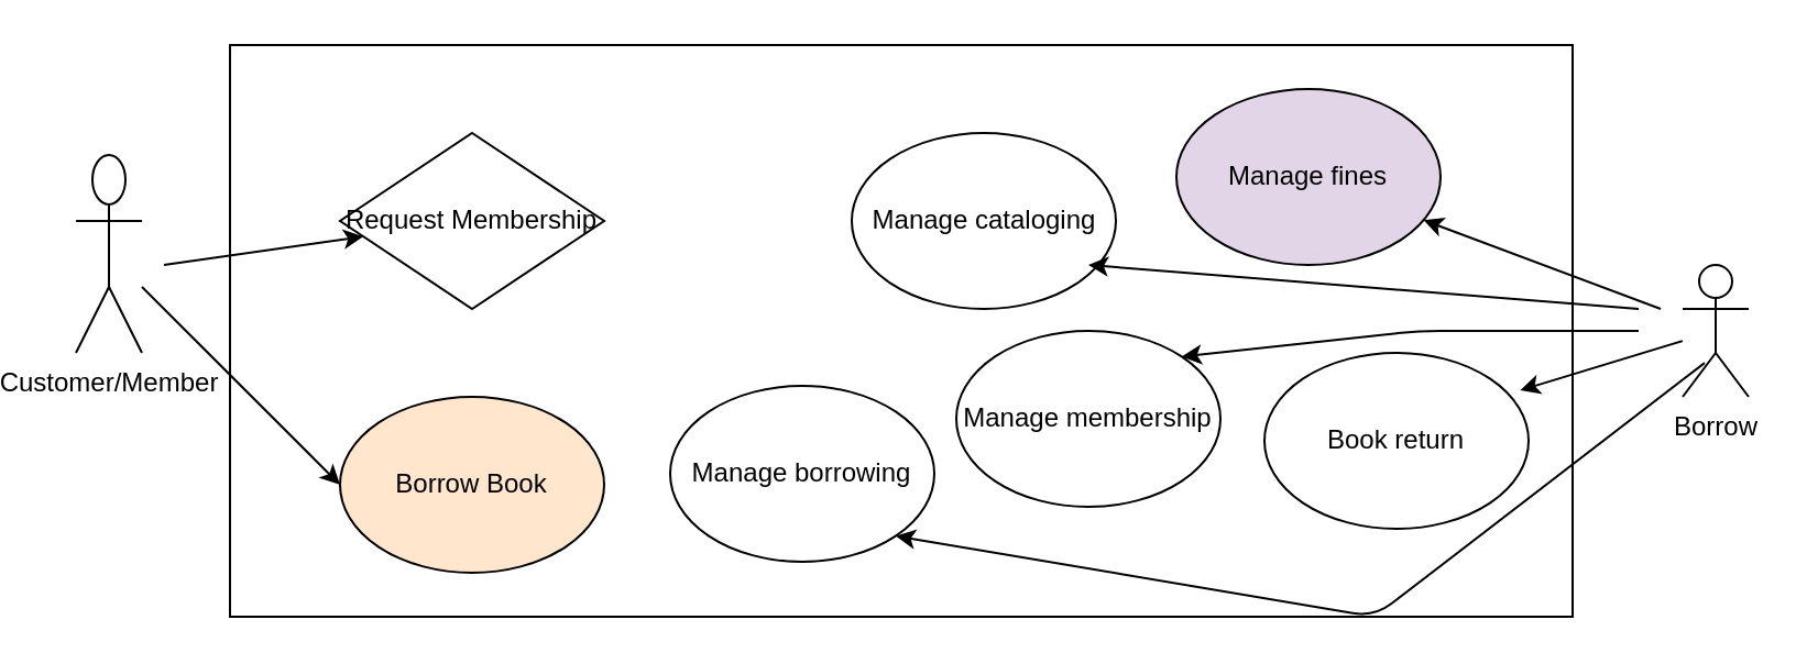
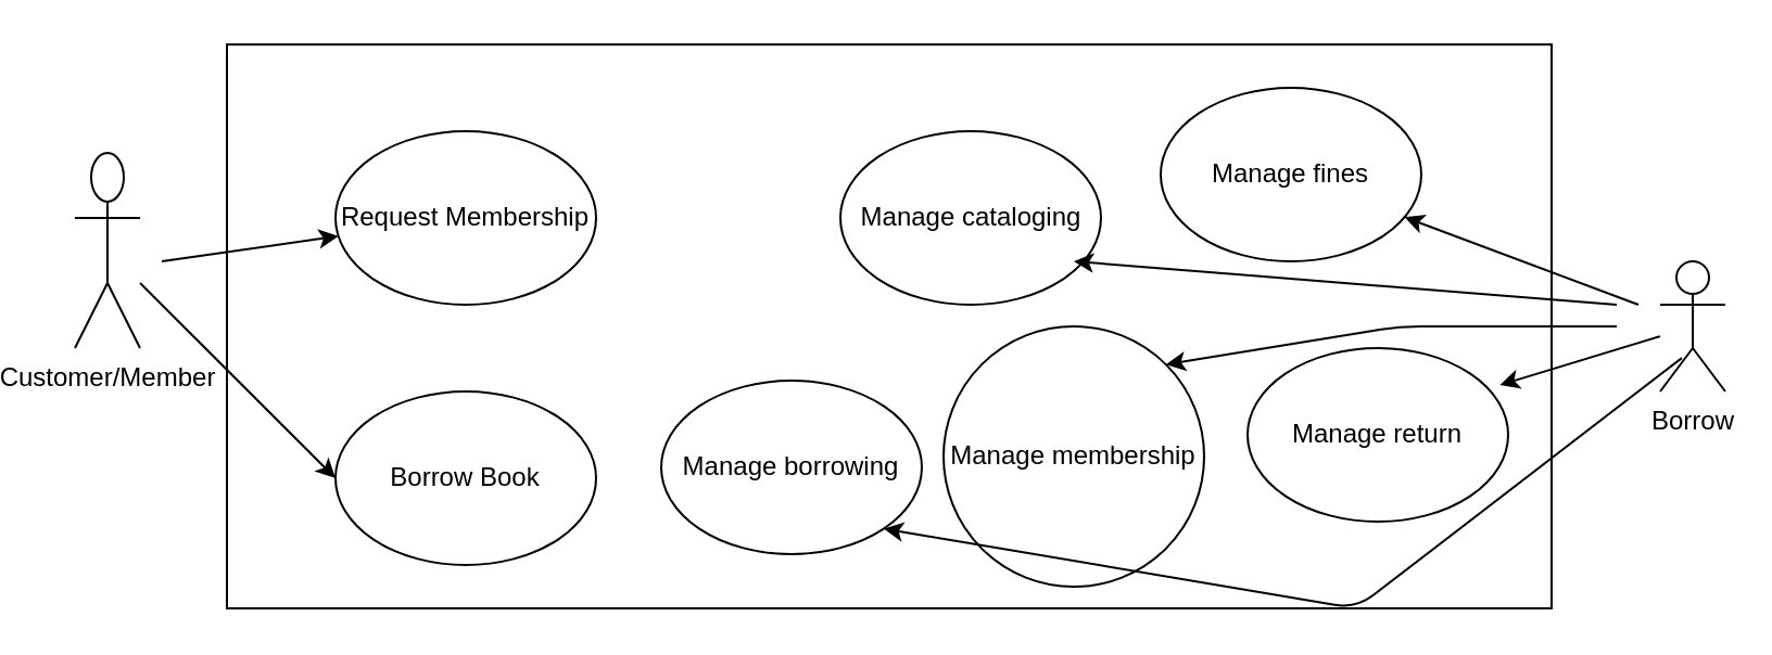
  <mxCell id="0" />
  <mxCell id="1" parent="0" />
  <mxCell id="2" value="" style="rounded=0;whiteSpace=wrap;html=1;" vertex="1" parent="1"><mxGeometry x="90" y="20" width="610" height="260" as="geometry" /></mxCell>
- <mxCell id="3" value="Request Membership" style="rhombus;whiteSpace=wrap;html=1;" vertex="1" parent="1"><mxGeometry x="140" y="60" width="120" height="80" as="geometry" /></mxCell>
+ <mxCell id="3" value="Request Membership" style="ellipse;whiteSpace=wrap;html=1;" vertex="1" parent="1"><mxGeometry x="140" y="60" width="120" height="80" as="geometry" /></mxCell>
  <mxCell id="4" value="Customer/Member" style="shape=umlActor;verticalLabelPosition=bottom;verticalAlign=top;html=1;outlineConnect=0;" vertex="1" parent="1"><mxGeometry x="20" y="70" width="30" height="90" as="geometry" /></mxCell>
- <mxCell id="5" value="Borrow Book" style="ellipse;whiteSpace=wrap;html=1;fillColor=#ffe6cc;" vertex="1" parent="1"><mxGeometry x="140" y="180" width="120" height="80" as="geometry" /></mxCell>
+ <mxCell id="5" value="Borrow Book" style="ellipse;whiteSpace=wrap;html=1;" vertex="1" parent="1"><mxGeometry x="140" y="180" width="120" height="80" as="geometry" /></mxCell>
  <mxCell id="6" value="Manage cataloging" style="ellipse;whiteSpace=wrap;html=1;" vertex="1" parent="1"><mxGeometry x="372.5" y="60" width="120" height="80" as="geometry" /></mxCell>
  <mxCell id="7" value="Manage borrowing" style="ellipse;whiteSpace=wrap;html=1;" vertex="1" parent="1"><mxGeometry x="290" y="175" width="120" height="80" as="geometry" /></mxCell>
- <mxCell id="8" value="Manage fines" style="ellipse;whiteSpace=wrap;html=1;fillColor=#e1d5e7;" vertex="1" parent="1"><mxGeometry x="520" y="40" width="120" height="80" as="geometry" /></mxCell>
- <mxCell id="9" value="Manage membership" style="ellipse;whiteSpace=wrap;html=1;" vertex="1" parent="1"><mxGeometry x="420" y="150" width="120" height="80" as="geometry" /></mxCell>
- <mxCell id="10" value="Book return" style="ellipse;whiteSpace=wrap;html=1;" vertex="1" parent="1"><mxGeometry x="560" y="160" width="120" height="80" as="geometry" /></mxCell>
+ <mxCell id="8" value="Manage fines" style="ellipse;whiteSpace=wrap;html=1;" vertex="1" parent="1"><mxGeometry x="520" y="40" width="120" height="80" as="geometry" /></mxCell>
+ <mxCell id="9" value="Manage membership" style="ellipse;whiteSpace=wrap;html=1;" vertex="1" parent="1"><mxGeometry x="420" y="150" width="120" height="120" as="geometry" /></mxCell>
+ <mxCell id="10" value="Manage return" style="ellipse;whiteSpace=wrap;html=1;" vertex="1" parent="1"><mxGeometry x="560" y="160" width="120" height="80" as="geometry" /></mxCell>
  <mxCell id="11" value="Borrow" style="shape=umlActor;verticalLabelPosition=bottom;verticalAlign=top;html=1;outlineConnect=0;" vertex="1" parent="1"><mxGeometry x="750" y="120" width="30" height="60" as="geometry" /></mxCell>
  <mxCell id="12" value="" style="endArrow=classic;html=1;" edge="1" parent="1" target="3"><mxGeometry width="50" height="50" relative="1" as="geometry"><mxPoint x="60" y="120" as="sourcePoint" /><mxPoint x="110" y="70" as="targetPoint" /></mxGeometry></mxCell>
  <mxCell id="13" value="" style="endArrow=classic;html=1;" edge="1" parent="1" source="4"><mxGeometry width="50" height="50" relative="1" as="geometry"><mxPoint x="90" y="270" as="sourcePoint" /><mxPoint x="140" y="220" as="targetPoint" /></mxGeometry></mxCell>
  <mxCell id="14" value="" style="endArrow=classic;html=1;" edge="1" parent="1" target="8"><mxGeometry width="50" height="50" relative="1" as="geometry"><mxPoint x="740" y="140" as="sourcePoint" /><mxPoint x="750" y="100" as="targetPoint" /></mxGeometry></mxCell>
  <mxCell id="15" value="" style="endArrow=classic;html=1;" edge="1" parent="1" source="11"><mxGeometry width="50" height="50" relative="1" as="geometry"><mxPoint x="780" y="202.98" as="sourcePoint" /><mxPoint x="676.18" y="177.025" as="targetPoint" /></mxGeometry></mxCell>
  <mxCell id="16" value="" style="endArrow=classic;html=1;entryX=1;entryY=0;entryDx=0;entryDy=0;" edge="1" parent="1" target="9"><mxGeometry width="50" height="50" relative="1" as="geometry"><mxPoint x="730" y="150" as="sourcePoint" /><mxPoint x="540" y="172.465" as="targetPoint" /><Array as="points"><mxPoint x="630" y="150" /></Array></mxGeometry></mxCell>
  <mxCell id="17" value="" style="endArrow=classic;html=1;entryX=1;entryY=1;entryDx=0;entryDy=0;" edge="1" parent="1" target="7"><mxGeometry width="50" height="50" relative="1" as="geometry"><mxPoint x="760" y="164.564" as="sourcePoint" /><mxPoint x="686.18" y="187.025" as="targetPoint" /><Array as="points"><mxPoint x="610" y="280" /></Array></mxGeometry></mxCell>
  <mxCell id="18" value="" style="endArrow=classic;html=1;entryX=1;entryY=0;entryDx=0;entryDy=0;" edge="1" parent="1"><mxGeometry width="50" height="50" relative="1" as="geometry"><mxPoint x="730" y="140" as="sourcePoint" /><mxPoint x="479.996" y="119.996" as="targetPoint" /><Array as="points" /></mxGeometry></mxCell>
